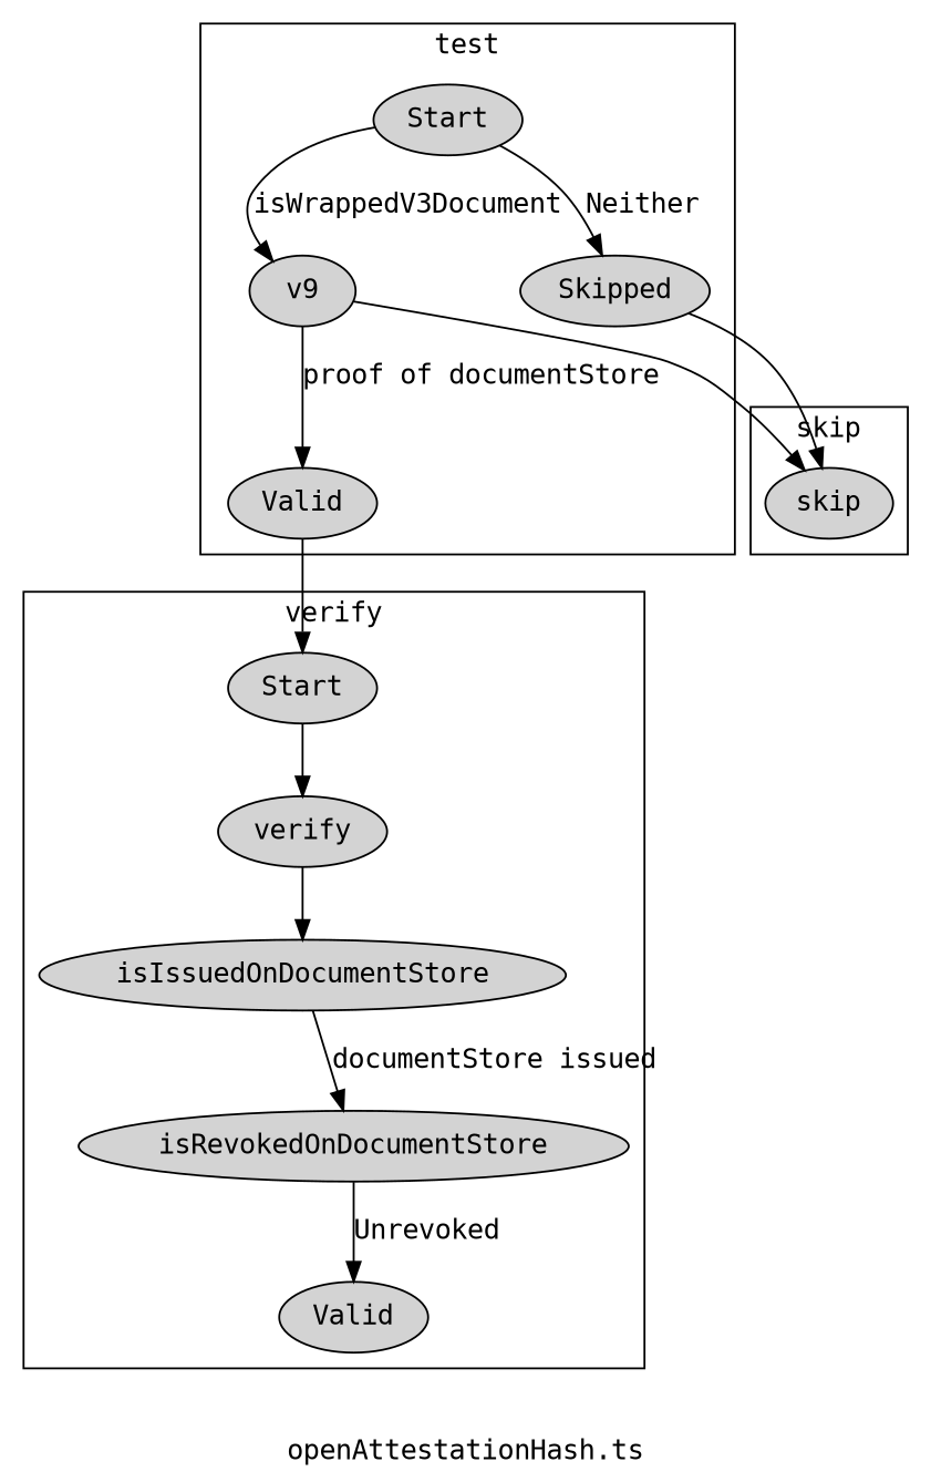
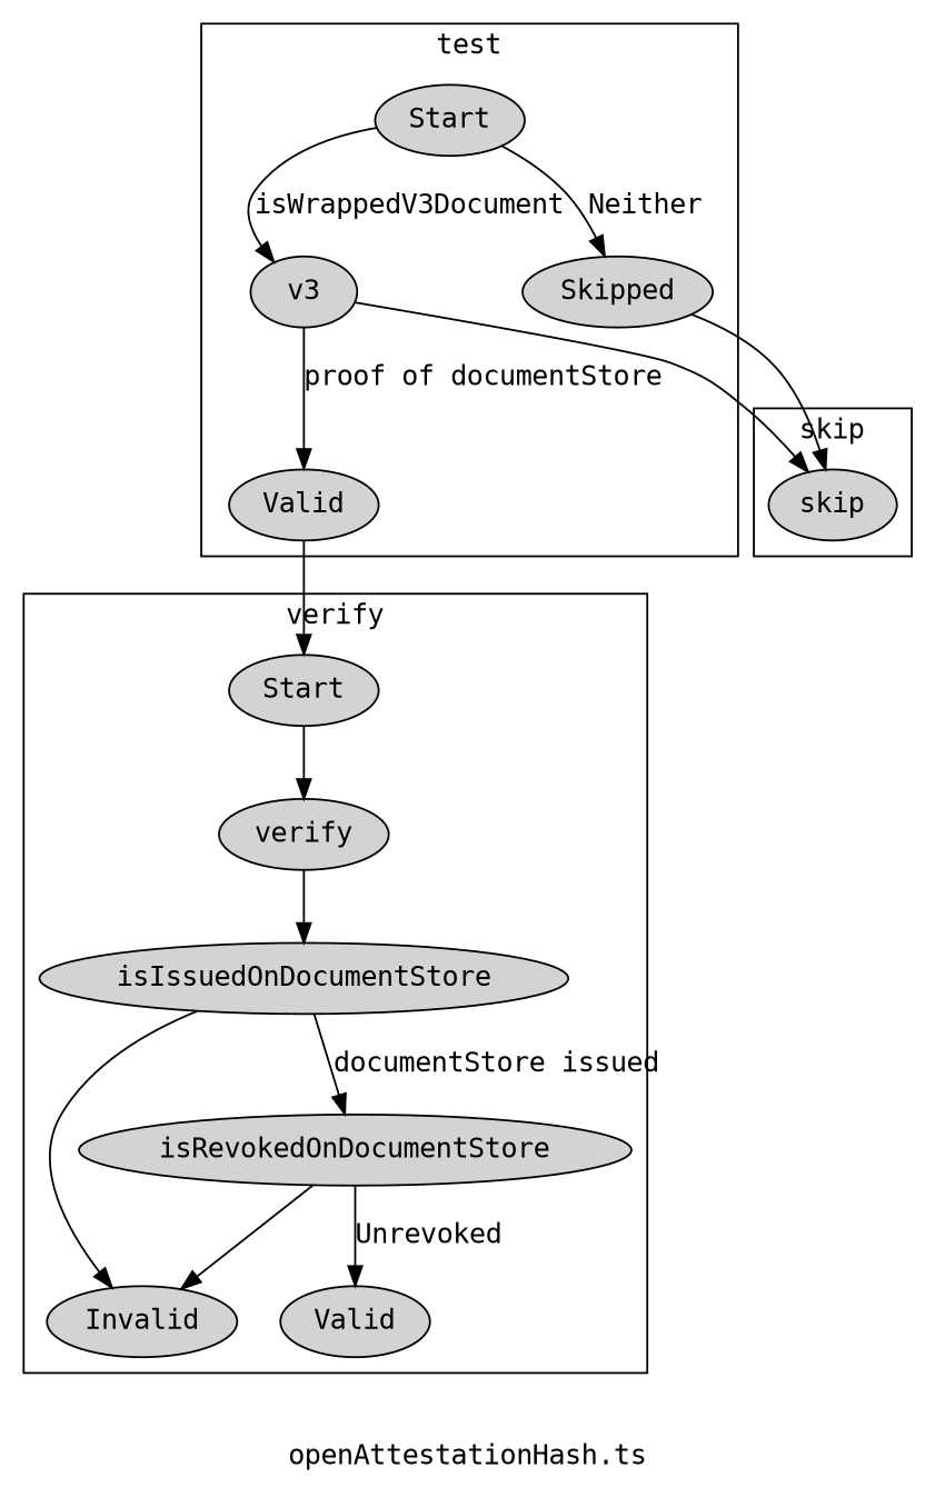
  digraph {
    fontname="DejaVu Sans Mono"
    label="openAttestationHash.ts"
    node [fontname="DejaVu Sans Mono" style=filled]
    edge [fontname="DejaVu Sans Mono"]
    n1 [label=Start]
-   n2 [label=v9]
+   n2 [label=v3]
    n3 [label=Skipped]
    n4 [label=Valid]
    n5 [label=Start]
    verify
    n7 [label=Valid]
+   n8 [label=Invalid]
    n9 [label=isIssuedOnDocumentStore]
    n10 [label=isRevokedOnDocumentStore]
    skip
    subgraph cluster_1 {
      label=test
      n1
      n2
      n3
      n4
    }
    subgraph cluster_2 {
      label=verify
      n5
      verify
      n7
+     n8
      n9
      n10
    }
    subgraph cluster_3 {
      label=skip
      skip
    }
    n1 -> n2 [label=isWrappedV3Document]
    n1 -> n3 [label=Neither]
    n2 -> n4 [label="proof of documentStore"]
    n2 -> skip
    n3 -> skip
    n4 -> n5
    n5 -> verify
    verify -> n9
+   n9 -> n8
    n9 -> n10 [label="documentStore issued"]
    n10 -> n7 [label=Unrevoked]
+   n10 -> n8
  }
